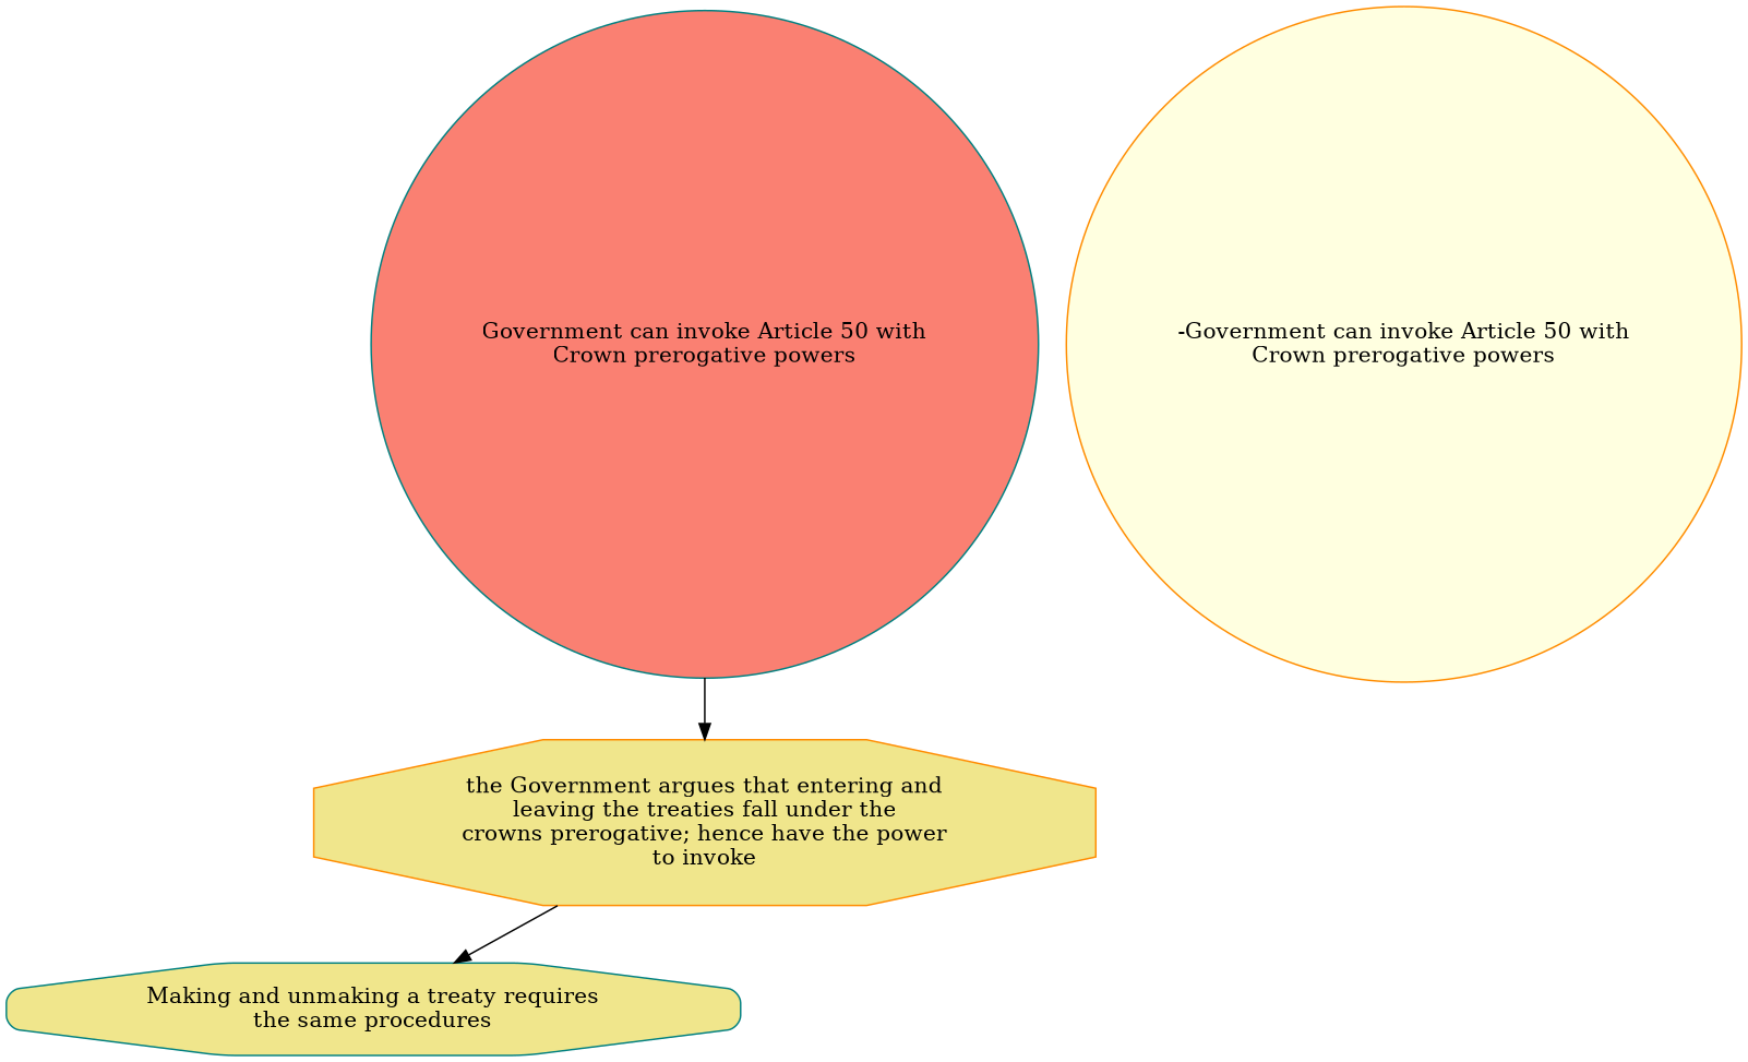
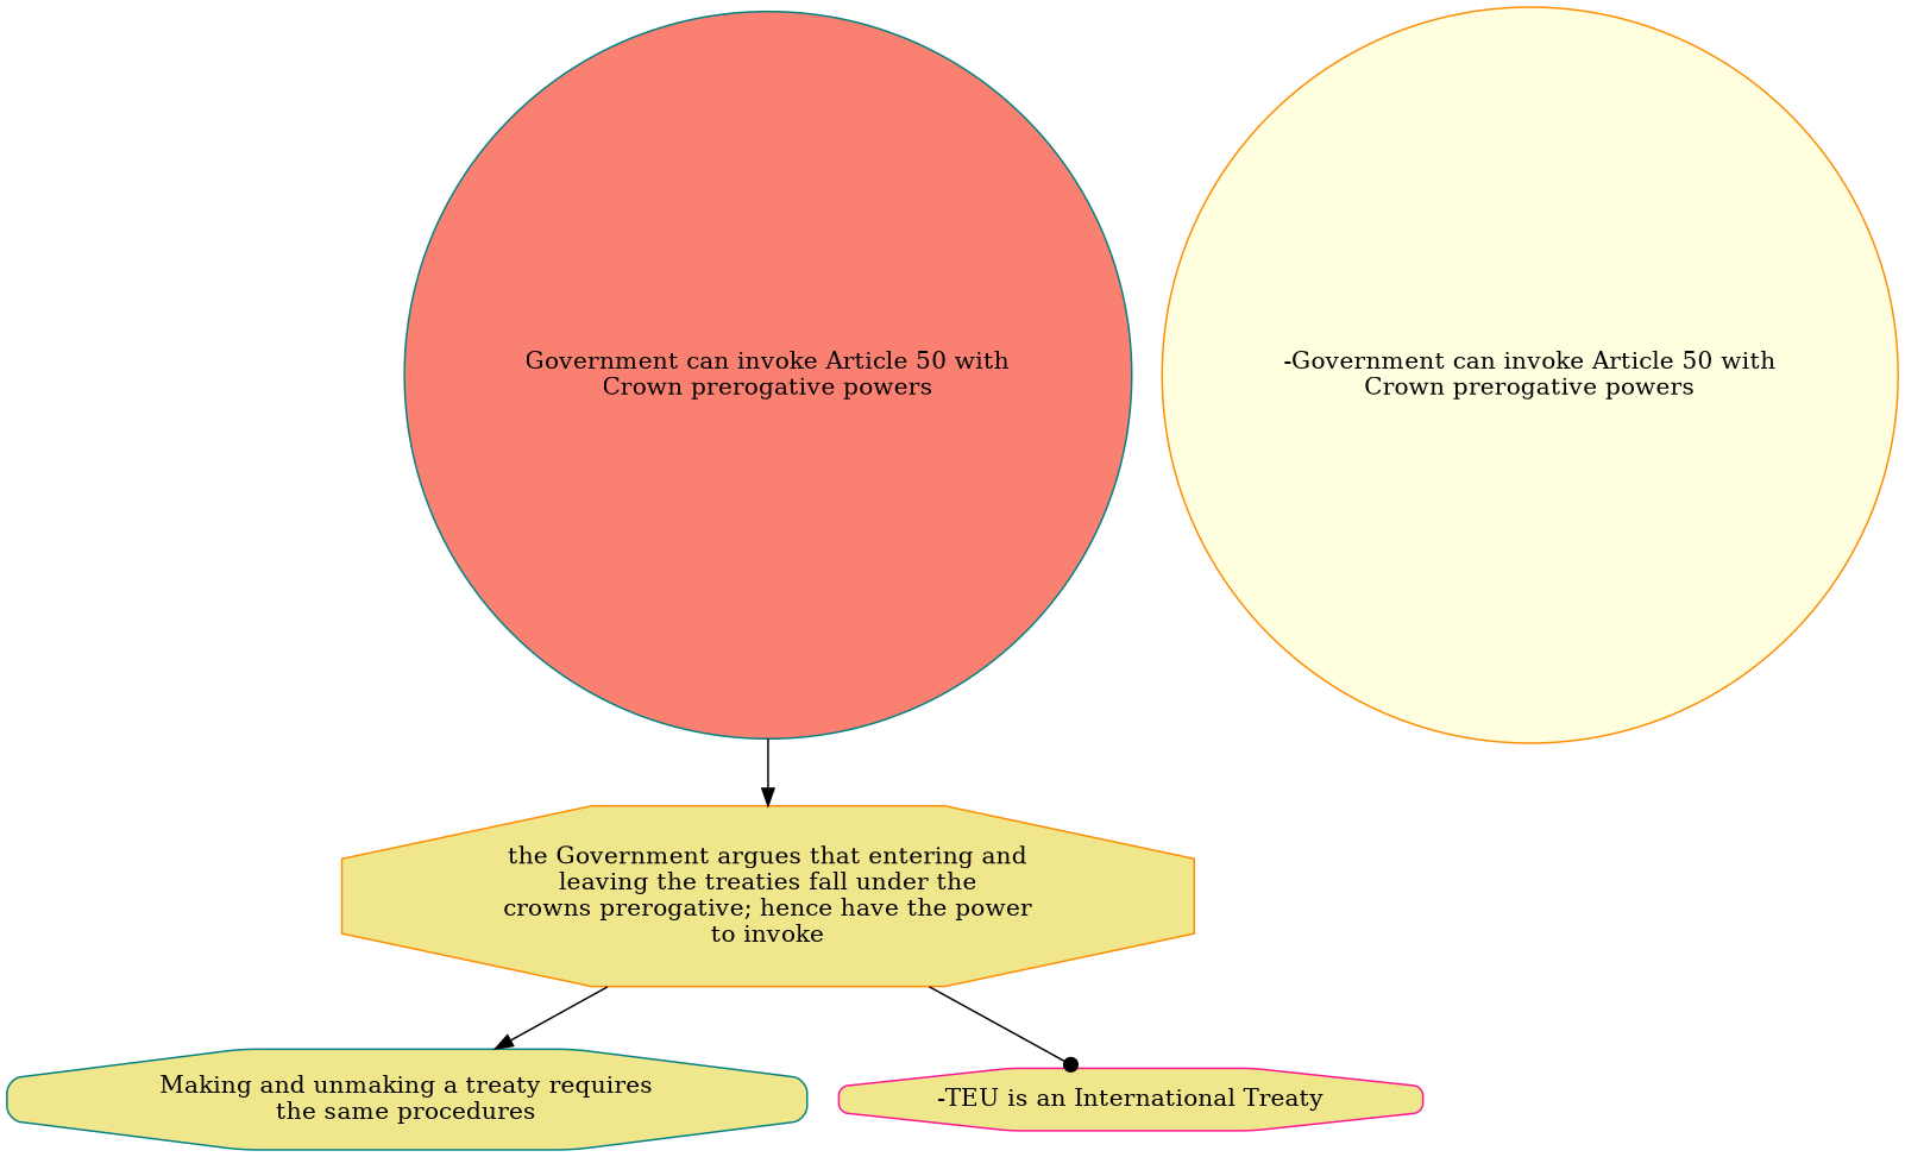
  digraph {
    node [color=darkorange fillcolor=khaki fixedsize=false shape=octagon style="rounded,filled"]
    "the Government argues that entering and\nleaving the treaties fall under the\ncrowns prerogative; hence have the power\nto invoke" [style=filled]
    "Making and unmaking a treaty requires\nthe same procedures" [color=teal]
+   "-TEU is an International Treaty" [color=deeppink]
    "Government can invoke Article 50 with\nCrown prerogative powers" [color=teal fillcolor=salmon shape=circle]
    "-Government can invoke Article 50 with\nCrown prerogative powers" [fillcolor=lightyellow shape=circle]
    "the Government argues that entering and\nleaving the treaties fall under the\ncrowns prerogative; hence have the power\nto invoke" -> "Making and unmaking a treaty requires\nthe same procedures"
+   "the Government argues that entering and\nleaving the treaties fall under the\ncrowns prerogative; hence have the power\nto invoke" -> "-TEU is an International Treaty" [arrowhead=dot]
    "Government can invoke Article 50 with\nCrown prerogative powers" -> "the Government argues that entering and\nleaving the treaties fall under the\ncrowns prerogative; hence have the power\nto invoke"
  }
